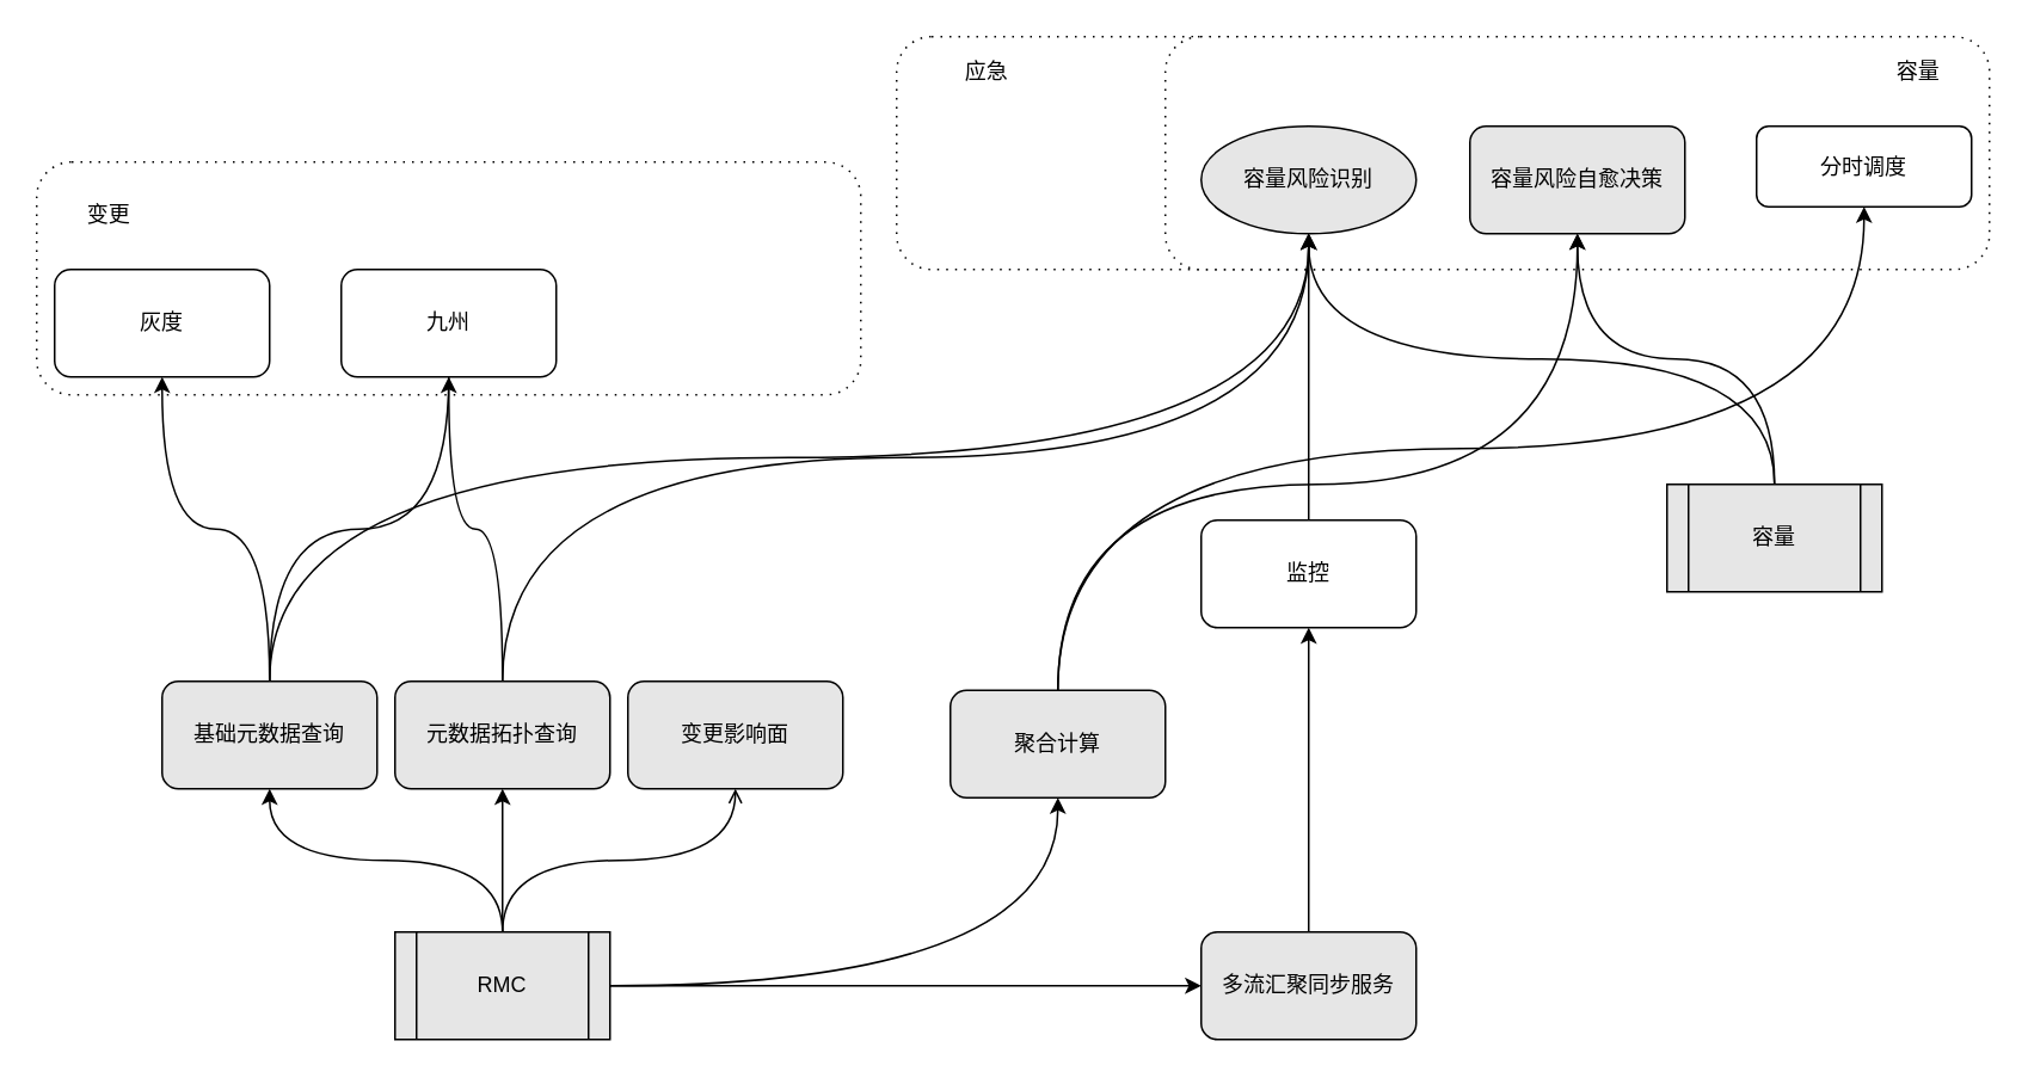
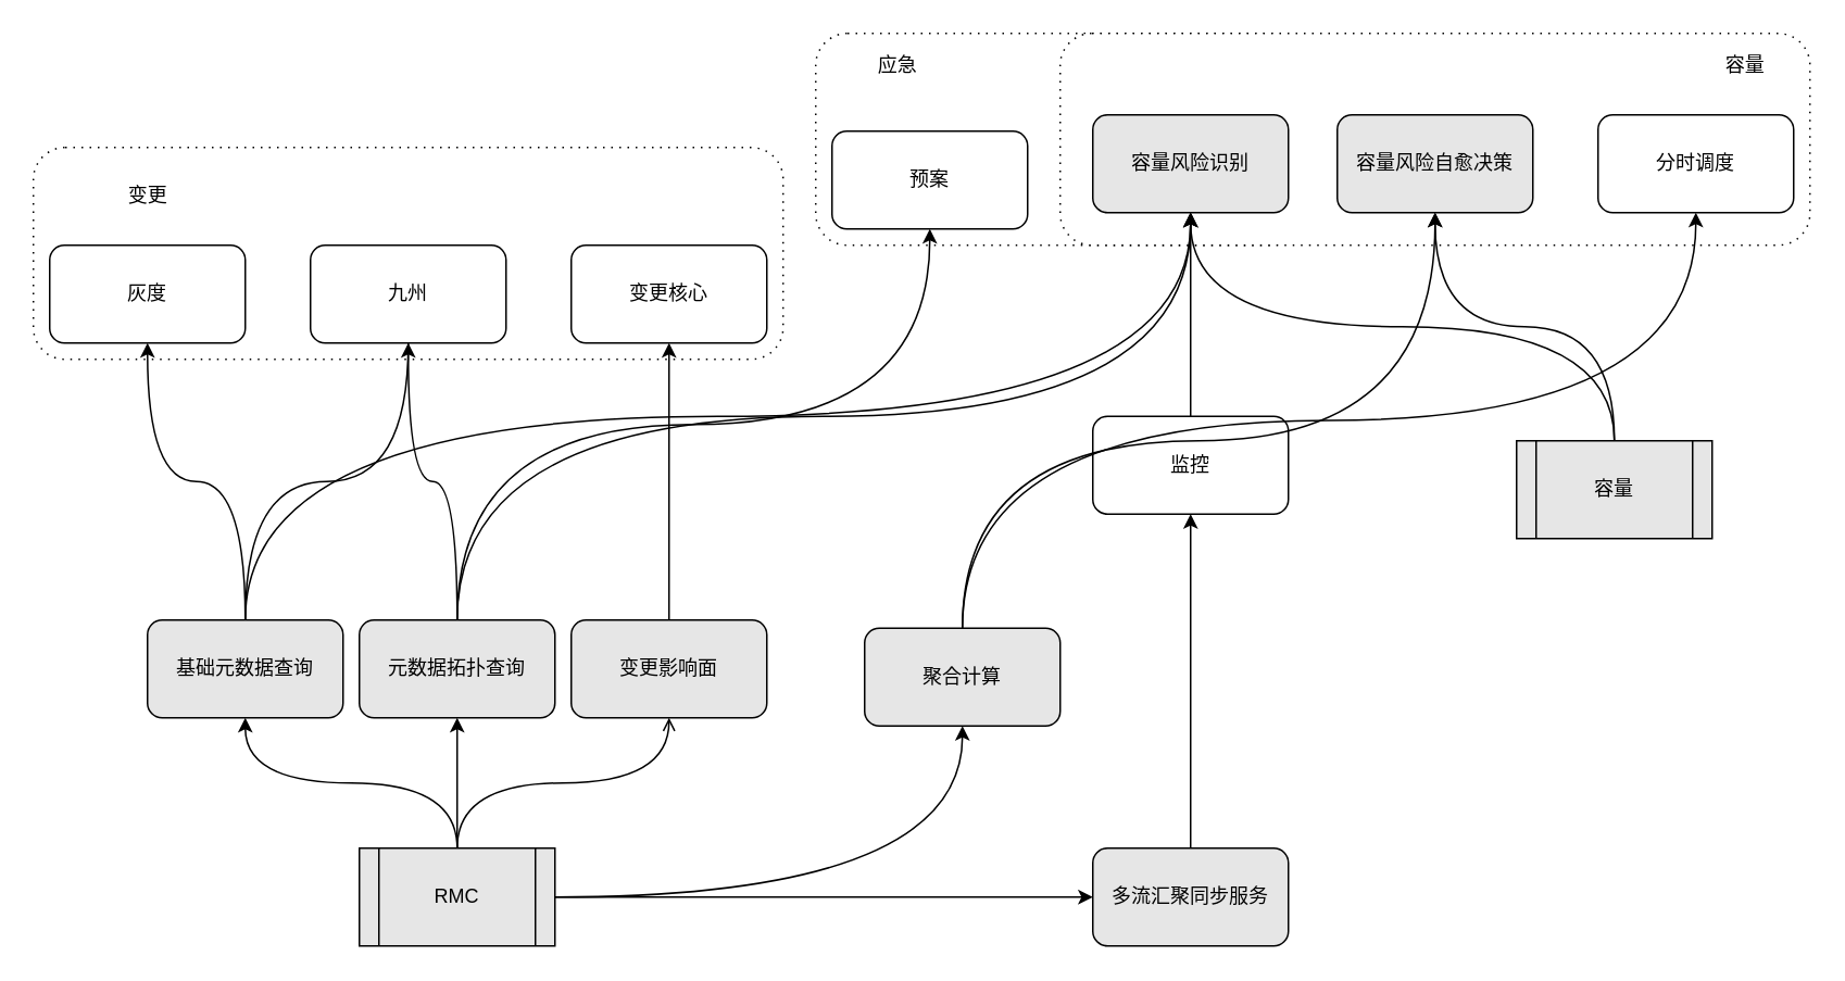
  <mxCell id="0" />
  <mxCell id="1" parent="0" />
  <mxCell id="2" value="" style="shape=ext;rounded=1;html=1;whiteSpace=wrap;dashed=1;dashPattern=1 4;" vertex="1" parent="1"><mxGeometry x="500" y="20" width="300" height="130" as="geometry" /></mxCell>
  <mxCell id="3" value="" style="shape=ext;rounded=1;html=1;whiteSpace=wrap;dashed=1;dashPattern=1 4;" vertex="1" parent="1"><mxGeometry x="650" y="20" width="460" height="130" as="geometry" /></mxCell>
  <mxCell id="4" value="" style="shape=ext;rounded=1;html=1;whiteSpace=wrap;dashed=1;dashPattern=1 4;" vertex="1" parent="1"><mxGeometry x="20" y="90" width="460" height="130" as="geometry" /></mxCell>
  <mxCell id="5" style="edgeStyle=orthogonalEdgeStyle;curved=1;rounded=0;orthogonalLoop=1;jettySize=auto;html=1;exitX=0.5;exitY=0;exitDx=0;exitDy=0;entryX=0.5;entryY=1;entryDx=0;entryDy=0;fillColor=#E6E6E6;" edge="1" parent="1" source="10" target="37"><mxGeometry relative="1" as="geometry" /></mxCell>
  <mxCell id="6" style="edgeStyle=orthogonalEdgeStyle;curved=1;rounded=0;orthogonalLoop=1;jettySize=auto;html=1;exitX=0.5;exitY=0;exitDx=0;exitDy=0;entryX=0.5;entryY=1;entryDx=0;entryDy=0;fillColor=#E6E6E6;" edge="1" parent="1" source="10" target="21"><mxGeometry relative="1" as="geometry" /></mxCell>
  <mxCell id="7" style="edgeStyle=orthogonalEdgeStyle;curved=1;rounded=0;orthogonalLoop=1;jettySize=auto;html=1;exitX=0.5;exitY=0;exitDx=0;exitDy=0;entryX=0.5;entryY=1;entryDx=0;entryDy=0;fillColor=#E6E6E6;endArrow=open;" edge="1" parent="1" source="10" target="28"><mxGeometry relative="1" as="geometry" /></mxCell>
  <mxCell id="8" style="edgeStyle=orthogonalEdgeStyle;curved=1;rounded=0;orthogonalLoop=1;jettySize=auto;html=1;exitX=1;exitY=0.5;exitDx=0;exitDy=0;fillColor=#E6E6E6;" edge="1" parent="1" source="10" target="33"><mxGeometry relative="1" as="geometry" /></mxCell>
  <mxCell id="9" style="edgeStyle=orthogonalEdgeStyle;curved=1;rounded=0;orthogonalLoop=1;jettySize=auto;html=1;exitX=1;exitY=0.5;exitDx=0;exitDy=0;entryX=0;entryY=0.5;entryDx=0;entryDy=0;fillColor=#E6E6E6;" edge="1" parent="1" source="10" target="30"><mxGeometry relative="1" as="geometry" /></mxCell>
  <mxCell id="10" value="RMC" style="shape=process;whiteSpace=wrap;html=1;backgroundOutline=1;fillColor=#E6E6E6;" vertex="1" parent="1"><mxGeometry x="220" y="520" width="120" height="60" as="geometry" /></mxCell>
  <mxCell id="11" style="edgeStyle=orthogonalEdgeStyle;curved=1;rounded=0;orthogonalLoop=1;jettySize=auto;html=1;exitX=0.5;exitY=0;exitDx=0;exitDy=0;entryX=0.5;entryY=1;entryDx=0;entryDy=0;fillColor=#E6E6E6;" edge="1" parent="1" source="13" target="14"><mxGeometry relative="1" as="geometry" /></mxCell>
  <mxCell id="12" style="edgeStyle=orthogonalEdgeStyle;curved=1;rounded=0;orthogonalLoop=1;jettySize=auto;html=1;exitX=0.5;exitY=0;exitDx=0;exitDy=0;entryX=0.5;entryY=1;entryDx=0;entryDy=0;fillColor=#E6E6E6;" edge="1" parent="1" source="13" target="15"><mxGeometry relative="1" as="geometry" /></mxCell>
  <mxCell id="13" value="容量" style="shape=process;whiteSpace=wrap;html=1;backgroundOutline=1;fillColor=#E6E6E6;" vertex="1" parent="1"><mxGeometry x="930" y="270" width="120" height="60" as="geometry" /></mxCell>
- <mxCell id="14" value="容量风险识别" style="ellipse;whiteSpace=wrap;html=1;fillColor=#E6E6E6;" vertex="1" parent="1"><mxGeometry x="670" y="70" width="120" height="60" as="geometry" /></mxCell>
+ <mxCell id="14" value="容量风险识别" style="rounded=1;whiteSpace=wrap;html=1;fillColor=#E6E6E6;" vertex="1" parent="1"><mxGeometry x="670" y="70" width="120" height="60" as="geometry" /></mxCell>
  <mxCell id="15" value="容量风险自愈决策" style="rounded=1;whiteSpace=wrap;html=1;fillColor=#E6E6E6;" vertex="1" parent="1"><mxGeometry x="820" y="70" width="120" height="60" as="geometry" /></mxCell>
  <mxCell id="16" value="九州" style="rounded=1;whiteSpace=wrap;html=1;" vertex="1" parent="1"><mxGeometry x="190" y="150" width="120" height="60" as="geometry" /></mxCell>
+ <mxCell id="17" value="变更核心" style="rounded=1;whiteSpace=wrap;html=1;" vertex="1" parent="1"><mxGeometry x="350" y="150" width="120" height="60" as="geometry" /></mxCell>
  <mxCell id="18" style="edgeStyle=orthogonalEdgeStyle;rounded=0;orthogonalLoop=1;jettySize=auto;html=1;exitX=0.5;exitY=0;exitDx=0;exitDy=0;curved=1;" edge="1" parent="1" source="21" target="16"><mxGeometry relative="1" as="geometry" /></mxCell>
+ <mxCell id="19" style="edgeStyle=orthogonalEdgeStyle;rounded=0;orthogonalLoop=1;jettySize=auto;html=1;exitX=0.5;exitY=0;exitDx=0;exitDy=0;entryX=0.5;entryY=1;entryDx=0;entryDy=0;curved=1;" edge="1" parent="1" source="21" target="26"><mxGeometry relative="1" as="geometry" /></mxCell>
  <mxCell id="20" style="edgeStyle=orthogonalEdgeStyle;curved=1;rounded=0;orthogonalLoop=1;jettySize=auto;html=1;exitX=0.5;exitY=0;exitDx=0;exitDy=0;entryX=0.5;entryY=1;entryDx=0;entryDy=0;" edge="1" parent="1" source="21" target="14"><mxGeometry relative="1" as="geometry" /></mxCell>
  <mxCell id="21" value="元数据拓扑查询" style="rounded=1;whiteSpace=wrap;html=1;fillColor=#E6E6E6;" vertex="1" parent="1"><mxGeometry x="220" y="380" width="120" height="60" as="geometry" /></mxCell>
  <mxCell id="22" value="灰度" style="rounded=1;whiteSpace=wrap;html=1;" vertex="1" parent="1"><mxGeometry x="30" y="150" width="120" height="60" as="geometry" /></mxCell>
  <mxCell id="23" style="edgeStyle=orthogonalEdgeStyle;curved=1;rounded=0;orthogonalLoop=1;jettySize=auto;html=1;exitX=0.5;exitY=0;exitDx=0;exitDy=0;entryX=0.5;entryY=1;entryDx=0;entryDy=0;" edge="1" parent="1" source="24" target="14"><mxGeometry relative="1" as="geometry" /></mxCell>
- <mxCell id="24" value="监控" style="rounded=1;whiteSpace=wrap;html=1;" vertex="1" parent="1"><mxGeometry x="670" y="290" width="120" height="60" as="geometry" /></mxCell>
- <mxCell id="25" value="分时调度" style="rounded=1;whiteSpace=wrap;html=1;" vertex="1" parent="1"><mxGeometry x="980" y="70" width="120" height="45" as="geometry" /></mxCell>
+ <mxCell id="24" value="监控" style="rounded=1;whiteSpace=wrap;html=1;" vertex="1" parent="1"><mxGeometry x="670" y="255" width="120" height="60" as="geometry" /></mxCell>
+ <mxCell id="25" value="分时调度" style="rounded=1;whiteSpace=wrap;html=1;" vertex="1" parent="1"><mxGeometry x="980" y="70" width="120" height="60" as="geometry" /></mxCell>
+ <mxCell id="26" value="预案" style="rounded=1;whiteSpace=wrap;html=1;" vertex="1" parent="1"><mxGeometry x="510" y="80" width="120" height="60" as="geometry" /></mxCell>
+ <mxCell id="27" style="edgeStyle=orthogonalEdgeStyle;rounded=0;orthogonalLoop=1;jettySize=auto;html=1;exitX=0.5;exitY=0;exitDx=0;exitDy=0;entryX=0.5;entryY=1;entryDx=0;entryDy=0;curved=1;" edge="1" parent="1" source="28" target="17"><mxGeometry relative="1" as="geometry" /></mxCell>
  <mxCell id="28" value="变更影响面" style="rounded=1;whiteSpace=wrap;html=1;fillColor=#E6E6E6;" vertex="1" parent="1"><mxGeometry x="350" y="380" width="120" height="60" as="geometry" /></mxCell>
  <mxCell id="29" style="edgeStyle=orthogonalEdgeStyle;rounded=0;orthogonalLoop=1;jettySize=auto;html=1;exitX=0.5;exitY=0;exitDx=0;exitDy=0;entryX=0.5;entryY=1;entryDx=0;entryDy=0;curved=1;fillColor=#E6E6E6;" edge="1" parent="1" source="30" target="24"><mxGeometry relative="1" as="geometry" /></mxCell>
  <mxCell id="30" value="多流汇聚同步服务" style="rounded=1;whiteSpace=wrap;html=1;fillColor=#E6E6E6;" vertex="1" parent="1"><mxGeometry x="670" y="520" width="120" height="60" as="geometry" /></mxCell>
  <mxCell id="31" style="edgeStyle=orthogonalEdgeStyle;rounded=0;orthogonalLoop=1;jettySize=auto;html=1;exitX=0.5;exitY=0;exitDx=0;exitDy=0;curved=1;" edge="1" parent="1" source="33" target="25"><mxGeometry relative="1" as="geometry" /></mxCell>
  <mxCell id="32" style="edgeStyle=orthogonalEdgeStyle;rounded=0;orthogonalLoop=1;jettySize=auto;html=1;exitX=0.5;exitY=0;exitDx=0;exitDy=0;curved=1;entryX=0.5;entryY=1;entryDx=0;entryDy=0;" edge="1" parent="1" source="33" target="15"><mxGeometry relative="1" as="geometry"><Array as="points"><mxPoint x="590" y="270" /><mxPoint x="880" y="270" /></Array></mxGeometry></mxCell>
  <mxCell id="33" value="聚合计算" style="rounded=1;whiteSpace=wrap;html=1;fillColor=#E6E6E6;" vertex="1" parent="1"><mxGeometry x="530" y="385" width="120" height="60" as="geometry" /></mxCell>
  <mxCell id="34" style="edgeStyle=orthogonalEdgeStyle;rounded=0;orthogonalLoop=1;jettySize=auto;html=1;exitX=0.5;exitY=0;exitDx=0;exitDy=0;curved=1;" edge="1" parent="1" source="37" target="22"><mxGeometry relative="1" as="geometry" /></mxCell>
  <mxCell id="35" style="edgeStyle=orthogonalEdgeStyle;rounded=0;orthogonalLoop=1;jettySize=auto;html=1;exitX=0.5;exitY=0;exitDx=0;exitDy=0;curved=1;endArrow=none;" edge="1" parent="1" source="37" target="16"><mxGeometry relative="1" as="geometry" /></mxCell>
  <mxCell id="36" style="edgeStyle=orthogonalEdgeStyle;curved=1;rounded=0;orthogonalLoop=1;jettySize=auto;html=1;exitX=0.5;exitY=0;exitDx=0;exitDy=0;" edge="1" parent="1" source="37" target="14"><mxGeometry relative="1" as="geometry" /></mxCell>
  <mxCell id="37" value="基础元数据查询" style="rounded=1;whiteSpace=wrap;html=1;fillColor=#E6E6E6;" vertex="1" parent="1"><mxGeometry x="90" y="380" width="120" height="60" as="geometry" /></mxCell>
- <mxCell id="38" value="变更" style="text;html=1;align=center;verticalAlign=middle;resizable=0;points=[];autosize=1;" vertex="1" parent="1"><mxGeometry x="40" y="110" width="40" height="20" as="geometry" /></mxCell>
+ <mxCell id="38" value="变更" style="text;html=1;align=center;verticalAlign=middle;resizable=0;points=[];autosize=1;" vertex="1" parent="1"><mxGeometry x="70" y="110" width="40" height="20" as="geometry" /></mxCell>
  <mxCell id="39" value="应急" style="text;html=1;align=center;verticalAlign=middle;resizable=0;points=[];autosize=1;" vertex="1" parent="1"><mxGeometry x="530" y="30" width="40" height="20" as="geometry" /></mxCell>
  <mxCell id="40" value="容量" style="text;html=1;align=center;verticalAlign=middle;resizable=0;points=[];autosize=1;" vertex="1" parent="1"><mxGeometry x="1050" y="30" width="40" height="20" as="geometry" /></mxCell>
